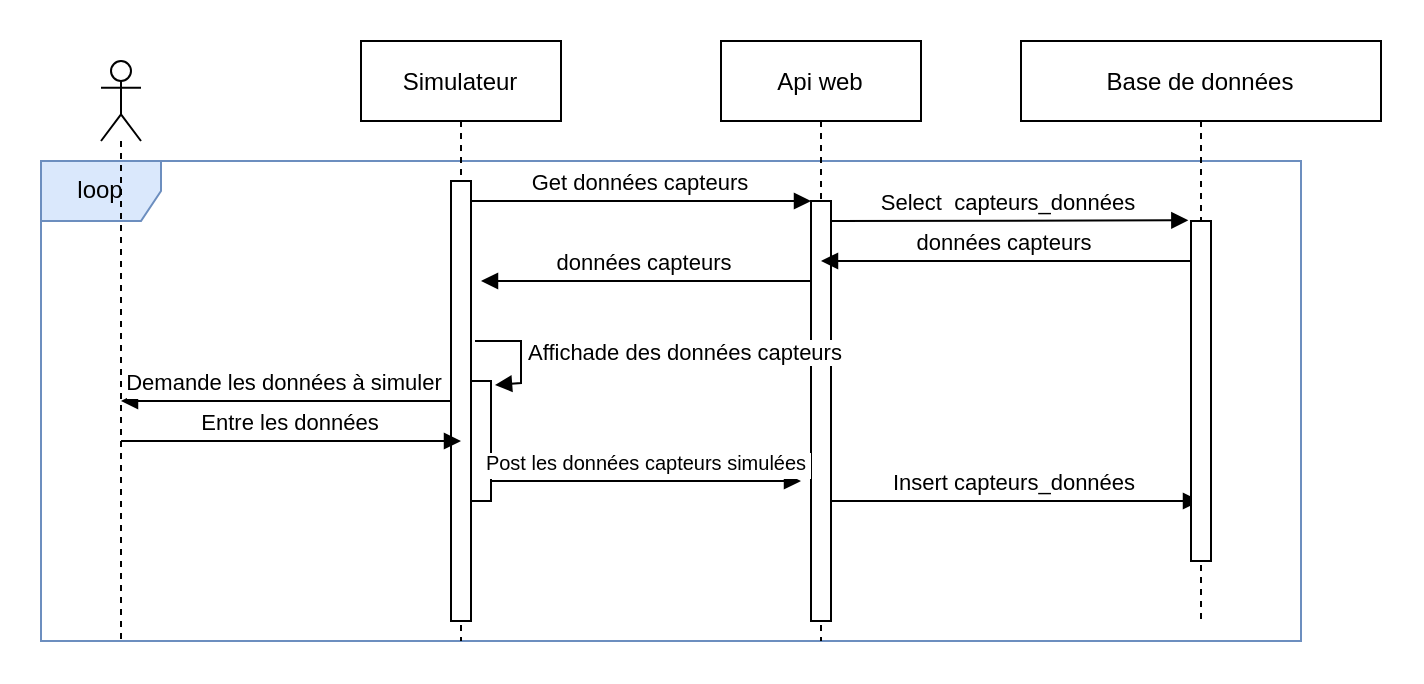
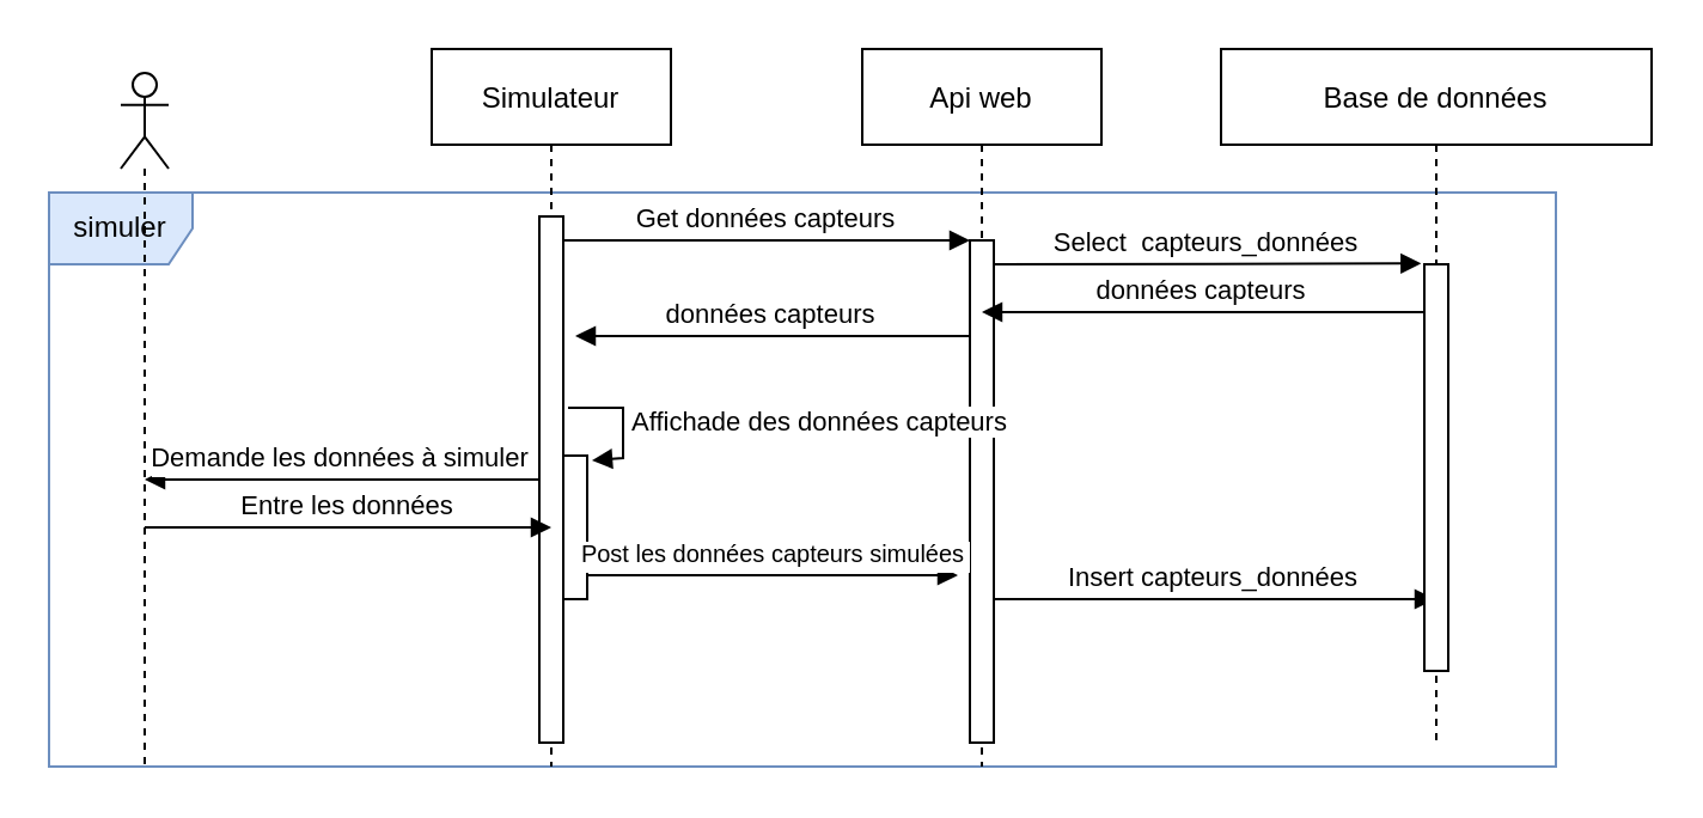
  <mxCell id="0" />
  <mxCell id="1" parent="0" />
- <mxCell id="2" value="loop" style="shape=umlFrame;whiteSpace=wrap;html=1;fillColor=#dae8fc;strokeColor=#6c8ebf;" vertex="1" parent="1"><mxGeometry x="20" y="80" width="630" height="240" as="geometry" /></mxCell>
+ <mxCell id="2" value="simuler" style="shape=umlFrame;whiteSpace=wrap;html=1;fillColor=#dae8fc;strokeColor=#6c8ebf;" vertex="1" parent="1"><mxGeometry x="20" y="80" width="630" height="240" as="geometry" /></mxCell>
  <mxCell id="3" value="Simulateur" style="shape=umlLifeline;perimeter=lifelinePerimeter;container=1;collapsible=0;recursiveResize=0;rounded=0;shadow=0;strokeWidth=1;" parent="1" vertex="1"><mxGeometry x="180" y="20" width="100" height="300" as="geometry" /></mxCell>
  <mxCell id="4" value="" style="points=[];perimeter=orthogonalPerimeter;rounded=0;shadow=0;strokeWidth=1;" parent="3" vertex="1"><mxGeometry x="45" y="70" width="10" height="220" as="geometry" /></mxCell>
  <mxCell id="5" value="" style="html=1;points=[];perimeter=orthogonalPerimeter;" vertex="1" parent="3"><mxGeometry x="55" y="170" width="10" height="60" as="geometry" /></mxCell>
  <mxCell id="6" value="Api web" style="shape=umlLifeline;perimeter=lifelinePerimeter;container=1;collapsible=0;recursiveResize=0;rounded=0;shadow=0;strokeWidth=1;" parent="1" vertex="1"><mxGeometry x="360" y="20" width="100" height="300" as="geometry" /></mxCell>
  <mxCell id="7" value="" style="points=[];perimeter=orthogonalPerimeter;rounded=0;shadow=0;strokeWidth=1;" parent="6" vertex="1"><mxGeometry x="45" y="80" width="10" height="210" as="geometry" /></mxCell>
  <mxCell id="8" value="Insert capteurs_données" style="verticalAlign=bottom;endArrow=block;shadow=0;strokeWidth=1;" edge="1" parent="6" target="12"><mxGeometry relative="1" as="geometry"><mxPoint x="55" y="230.0" as="sourcePoint" /><mxPoint x="225" y="230.0" as="targetPoint" /></mxGeometry></mxCell>
  <mxCell id="9" value="Select  capteurs_données" style="verticalAlign=bottom;endArrow=block;entryX=-0.133;entryY=-0.002;shadow=0;strokeWidth=1;entryDx=0;entryDy=0;entryPerimeter=0;" edge="1" parent="6" target="13"><mxGeometry relative="1" as="geometry"><mxPoint x="55" y="90.0" as="sourcePoint" /><mxPoint x="225" y="90.0" as="targetPoint" /></mxGeometry></mxCell>
  <mxCell id="10" value="Get données capteurs" style="verticalAlign=bottom;endArrow=block;entryX=0;entryY=0;shadow=0;strokeWidth=1;" parent="1" source="4" target="7" edge="1"><mxGeometry relative="1" as="geometry"><mxPoint x="335" y="100" as="sourcePoint" /></mxGeometry></mxCell>
  <mxCell id="11" value="données capteurs" style="verticalAlign=bottom;endArrow=block;entryX=1;entryY=0;shadow=0;strokeWidth=1;" parent="1" source="7" edge="1"><mxGeometry relative="1" as="geometry"><mxPoint x="300" y="140" as="sourcePoint" /><mxPoint x="240" y="140" as="targetPoint" /></mxGeometry></mxCell>
  <mxCell id="12" value="Base de données" style="shape=umlLifeline;perimeter=lifelinePerimeter;container=1;collapsible=0;recursiveResize=0;rounded=0;shadow=0;strokeWidth=1;" vertex="1" parent="1"><mxGeometry x="510" y="20" width="180" height="290" as="geometry" /></mxCell>
  <mxCell id="13" value="" style="points=[];perimeter=orthogonalPerimeter;rounded=0;shadow=0;strokeWidth=1;" vertex="1" parent="12"><mxGeometry x="85" y="90" width="10" height="170" as="geometry" /></mxCell>
  <mxCell id="14" value="&lt;div&gt;Affichade des données capteurs&lt;/div&gt;" style="edgeStyle=orthogonalEdgeStyle;html=1;align=left;spacingLeft=2;endArrow=block;rounded=0;" edge="1" parent="1"><mxGeometry relative="1" as="geometry"><mxPoint x="237" y="170" as="sourcePoint" /><Array as="points"><mxPoint x="260" y="170" /><mxPoint x="260" y="191" /><mxPoint x="247" y="191" /></Array><mxPoint x="247" y="192" as="targetPoint" /></mxGeometry></mxCell>
  <mxCell id="15" value="" style="shape=umlLifeline;participant=umlActor;perimeter=lifelinePerimeter;whiteSpace=wrap;html=1;container=1;collapsible=0;recursiveResize=0;verticalAlign=top;spacingTop=36;outlineConnect=0;" vertex="1" parent="1"><mxGeometry x="50" y="30" width="20" height="290" as="geometry" /></mxCell>
  <mxCell id="16" value="Demande les données à simuler" style="verticalAlign=bottom;endArrow=block;entryX=1;entryY=0;shadow=0;strokeWidth=1;" edge="1" parent="1" source="4"><mxGeometry relative="1" as="geometry"><mxPoint x="220" y="200" as="sourcePoint" /><mxPoint y="200" as="targetPoint" x="60" /></mxGeometry></mxCell>
  <mxCell id="17" value="Entre les données" style="verticalAlign=bottom;endArrow=block;shadow=0;strokeWidth=1;" edge="1" parent="1"><mxGeometry relative="1" as="geometry"><mxPoint y="220" as="sourcePoint" x="60" /><mxPoint x="230" y="220" as="targetPoint" /></mxGeometry></mxCell>
  <mxCell id="18" value="Post les données capteurs simulées" style="verticalAlign=bottom;endArrow=block;shadow=0;strokeWidth=1;fontSize=10;" edge="1" parent="1"><mxGeometry relative="1" as="geometry"><mxPoint x="245" y="240" as="sourcePoint" /><mxPoint x="400" y="240" as="targetPoint" /></mxGeometry></mxCell>
  <mxCell id="19" value="données capteurs" style="verticalAlign=bottom;endArrow=block;shadow=0;strokeWidth=1;" edge="1" parent="1"><mxGeometry relative="1" as="geometry"><mxPoint x="595" y="130" as="sourcePoint" /><mxPoint x="410" y="130" as="targetPoint" /></mxGeometry></mxCell>
